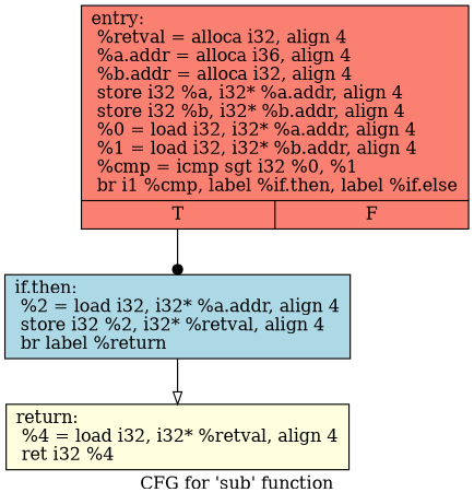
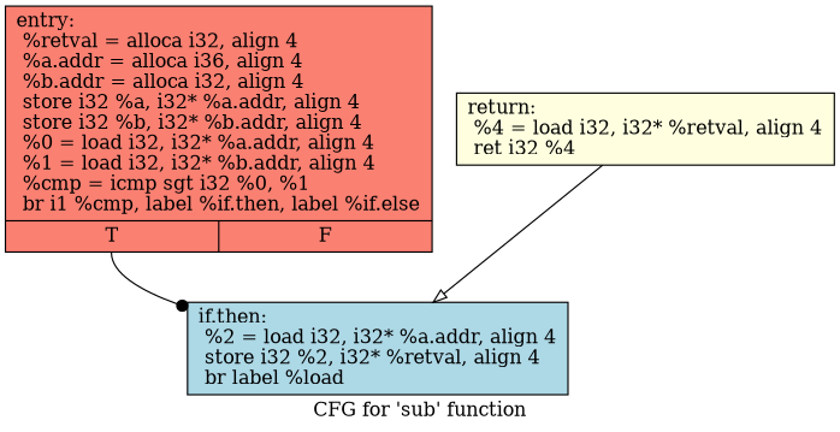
  digraph {
    label="CFG for 'sub' function"
    node [shape=record style=filled]
    n1 [fillcolor=salmon label="{entry:\l  %retval = alloca i32, align 4\l  %a.addr = alloca i36, align 4\l  %b.addr = alloca i32, align 4\l  store i32 %a, i32* %a.addr, align 4\l  store i32 %b, i32* %b.addr, align 4\l  %0 = load i32, i32* %a.addr, align 4\l  %1 = load i32, i32* %b.addr, align 4\l  %cmp = icmp sgt i32 %0, %1\l  br i1 %cmp, label %if.then, label %if.else\l|{<s0>T|<s1>F}}"]
-   n2 [fillcolor=lightblue label="{if.then:                                          \l  %2 = load i32, i32* %a.addr, align 4\l  store i32 %2, i32* %retval, align 4\l  br label %return\l}"]
+   n2 [fillcolor=lightblue label="{if.then:                                          \l  %2 = load i32, i32* %a.addr, align 4\l  store i32 %2, i32* %retval, align 4\l  br label %load\l}"]
    n3 [fillcolor=lightyellow label="{return:                                           \l  %4 = load i32, i32* %retval, align 4\l  ret i32 %4\l}"]
    n1 -> n2 [arrowhead=dot tailport=s0]
-   n2 -> n3 [arrowhead=onormal]
+   n3 -> n2 [arrowhead=onormal]
  }
